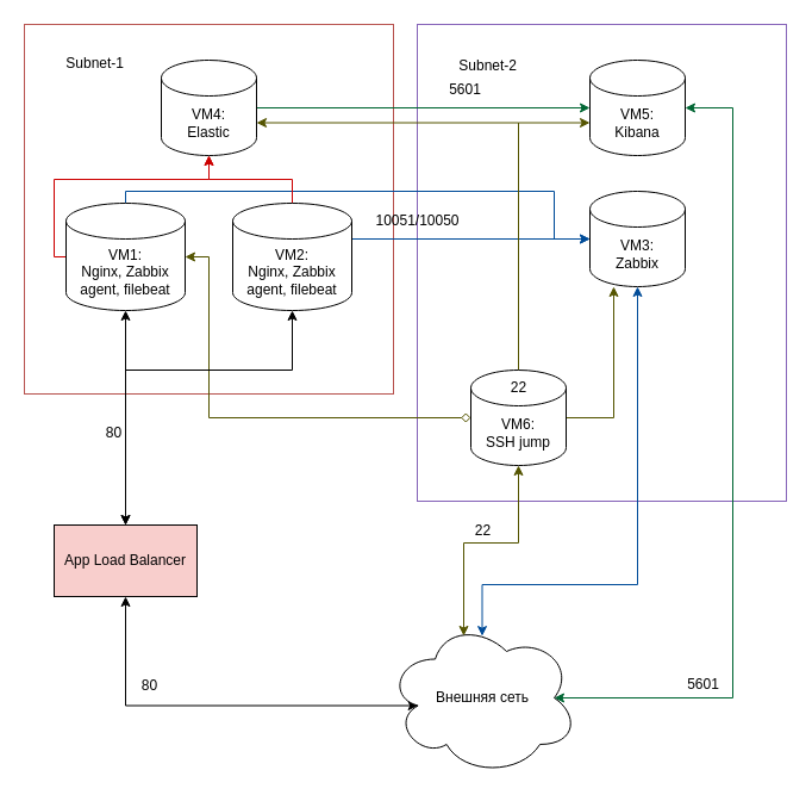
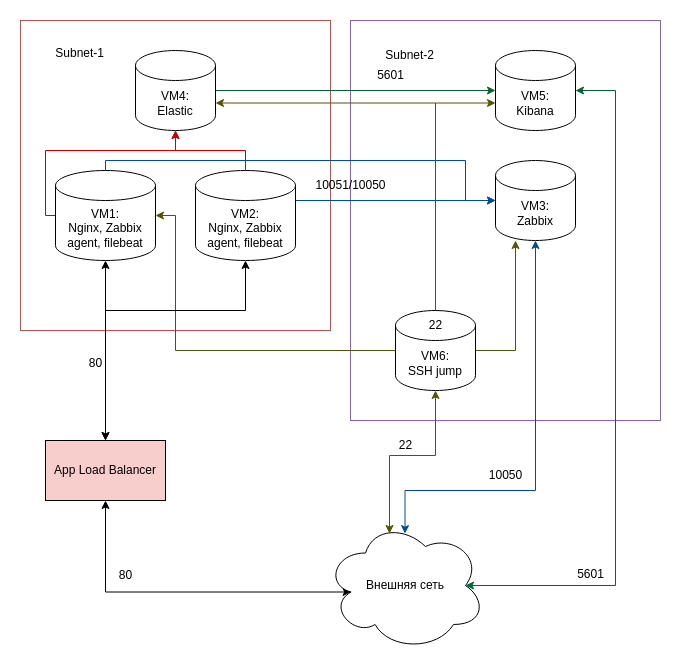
  <mxCell id="0" />
  <mxCell id="1" parent="0" />
  <mxCell id="2" value="&lt;div style=&quot;&quot;&gt;&lt;span style=&quot;background-color: initial;&quot;&gt;&amp;nbsp; &amp;nbsp; &amp;nbsp; &amp;nbsp; &amp;nbsp; Subnet-2&lt;/span&gt;&lt;/div&gt;&lt;br&gt;&lt;br&gt;&lt;br&gt;&lt;br&gt;&lt;br&gt;&lt;br&gt;&lt;br&gt;&lt;br&gt;&lt;br&gt;&lt;div style=&quot;&quot;&gt;&lt;br&gt;&lt;/div&gt;&lt;br&gt;&lt;br&gt;&lt;br&gt;&lt;br&gt;&lt;br&gt;&lt;br&gt;&lt;br&gt;&lt;br&gt;&lt;br&gt;&lt;br&gt;&lt;br&gt;&lt;br&gt;&lt;br&gt;" style="rounded=0;whiteSpace=wrap;html=1;strokeColor=#8563B8;fillColor=default;glass=0;shadow=0;gradientColor=none;align=left;" vertex="1" parent="1"><mxGeometry x="350" y="20" width="310" height="400" as="geometry" /></mxCell>
  <mxCell id="3" value="&lt;div style=&quot;&quot;&gt;&lt;span style=&quot;background-color: initial;&quot;&gt;&amp;nbsp; &amp;nbsp; &amp;nbsp; &amp;nbsp; &amp;nbsp; Subnet-1&lt;/span&gt;&lt;/div&gt;&lt;br&gt;&lt;br&gt;&lt;div style=&quot;&quot;&gt;&lt;br&gt;&lt;/div&gt;&lt;br&gt;&lt;br&gt;&lt;br&gt;&lt;br&gt;&lt;br&gt;&lt;br&gt;&lt;br&gt;&lt;br&gt;&lt;br&gt;&lt;br&gt;&lt;br&gt;&lt;br&gt;&lt;br&gt;&lt;br&gt;" style="rounded=0;whiteSpace=wrap;html=1;strokeColor=#b85450;fillColor=default;glass=0;shadow=0;gradientColor=none;align=left;" vertex="1" parent="1"><mxGeometry x="20" y="20" width="310" height="310" as="geometry" /></mxCell>
  <mxCell id="4" style="edgeStyle=orthogonalEdgeStyle;rounded=0;orthogonalLoop=1;jettySize=auto;html=1;entryX=0.5;entryY=1;entryDx=0;entryDy=0;entryPerimeter=0;strokeColor=#CC0000;" edge="1" parent="1" source="7" target="19"><mxGeometry relative="1" as="geometry"><Array as="points"><mxPoint x="45" y="215" /><mxPoint x="45" y="150" /><mxPoint x="175" y="150" /></Array></mxGeometry></mxCell>
- <mxCell id="5" style="edgeStyle=orthogonalEdgeStyle;rounded=0;orthogonalLoop=1;jettySize=auto;html=1;entryX=0;entryY=0.5;entryDx=0;entryDy=0;entryPerimeter=0;endArrow=diamond;endFill=0;startArrow=classic;startFill=1;strokeColor=#545400;" edge="1" parent="1" source="7" target="26"><mxGeometry relative="1" as="geometry"><mxPoint x="175" y="380" as="targetPoint" /><Array as="points"><mxPoint x="175" y="215" /><mxPoint x="175" y="350" /></Array></mxGeometry></mxCell>
+ <mxCell id="5" style="edgeStyle=orthogonalEdgeStyle;rounded=0;orthogonalLoop=1;jettySize=auto;html=1;entryX=0;entryY=0.5;entryDx=0;entryDy=0;entryPerimeter=0;endArrow=none;endFill=0;startArrow=classic;startFill=1;strokeColor=#545400;" edge="1" parent="1" source="7" target="26"><mxGeometry relative="1" as="geometry"><mxPoint x="175" y="380" as="targetPoint" /><Array as="points"><mxPoint x="175" y="215" /><mxPoint x="175" y="350" /></Array></mxGeometry></mxCell>
  <mxCell id="6" style="edgeStyle=orthogonalEdgeStyle;rounded=0;orthogonalLoop=1;jettySize=auto;html=1;entryX=0;entryY=0.5;entryDx=0;entryDy=0;entryPerimeter=0;strokeColor=#004C99;" edge="1" parent="1" source="7" target="17"><mxGeometry relative="1" as="geometry"><Array as="points"><mxPoint x="105" y="160" /><mxPoint x="465" y="160" /><mxPoint x="465" y="200" /></Array></mxGeometry></mxCell>
  <mxCell id="7" value="VM1:&lt;br&gt;Nginx, Zabbix agent, filebeat" style="shape=cylinder3;whiteSpace=wrap;html=1;boundedLbl=1;backgroundOutline=1;size=15;" vertex="1" parent="1"><mxGeometry x="55" y="170" width="100" height="90" as="geometry" /></mxCell>
  <mxCell id="8" style="edgeStyle=orthogonalEdgeStyle;rounded=0;orthogonalLoop=1;jettySize=auto;html=1;entryX=0.5;entryY=1;entryDx=0;entryDy=0;entryPerimeter=0;strokeColor=#CC0000;" edge="1" parent="1" source="10" target="19"><mxGeometry relative="1" as="geometry"><Array as="points"><mxPoint x="245" y="150" /><mxPoint x="175" y="150" /></Array></mxGeometry></mxCell>
  <mxCell id="9" style="edgeStyle=orthogonalEdgeStyle;rounded=0;orthogonalLoop=1;jettySize=auto;html=1;entryX=0;entryY=0.5;entryDx=0;entryDy=0;entryPerimeter=0;strokeColor=#004C99;" edge="1" parent="1" source="10" target="17"><mxGeometry relative="1" as="geometry"><Array as="points"><mxPoint x="485" y="200" /><mxPoint x="485" y="200" /></Array></mxGeometry></mxCell>
  <mxCell id="10" value="VM2:&lt;br&gt;Nginx, Zabbix agent, filebeat" style="shape=cylinder3;whiteSpace=wrap;html=1;boundedLbl=1;backgroundOutline=1;size=15;" vertex="1" parent="1"><mxGeometry x="195" y="170" width="100" height="90" as="geometry" /></mxCell>
  <mxCell id="11" style="edgeStyle=orthogonalEdgeStyle;rounded=0;orthogonalLoop=1;jettySize=auto;html=1;entryX=0.5;entryY=1;entryDx=0;entryDy=0;entryPerimeter=0;startArrow=classic;startFill=1;" edge="1" parent="1" source="13" target="7"><mxGeometry relative="1" as="geometry" /></mxCell>
  <mxCell id="12" style="edgeStyle=orthogonalEdgeStyle;rounded=0;orthogonalLoop=1;jettySize=auto;html=1;entryX=0.5;entryY=1;entryDx=0;entryDy=0;entryPerimeter=0;startArrow=classic;startFill=1;" edge="1" parent="1" source="13" target="10"><mxGeometry relative="1" as="geometry"><Array as="points"><mxPoint x="105" y="310" /><mxPoint x="245" y="310" /></Array></mxGeometry></mxCell>
  <mxCell id="13" value="App Load Balancer" style="rounded=0;whiteSpace=wrap;html=1;fillColor=#f8cecc;" vertex="1" parent="1"><mxGeometry x="45" y="440" width="120" height="60" as="geometry" /></mxCell>
  <mxCell id="14" style="edgeStyle=orthogonalEdgeStyle;rounded=0;orthogonalLoop=1;jettySize=auto;html=1;entryX=0.5;entryY=1;entryDx=0;entryDy=0;startArrow=classic;startFill=1;exitX=0.16;exitY=0.55;exitDx=0;exitDy=0;exitPerimeter=0;" edge="1" parent="1" source="15" target="13"><mxGeometry relative="1" as="geometry" /></mxCell>
  <mxCell id="15" value="Внешняя сеть" style="ellipse;shape=cloud;whiteSpace=wrap;html=1;" vertex="1" parent="1"><mxGeometry x="325" y="520" width="160" height="130" as="geometry" /></mxCell>
  <mxCell id="16" style="edgeStyle=orthogonalEdgeStyle;rounded=0;orthogonalLoop=1;jettySize=auto;html=1;entryX=0.497;entryY=0.101;entryDx=0;entryDy=0;entryPerimeter=0;startArrow=classic;startFill=1;strokeColor=#004C99;" edge="1" parent="1" source="17" target="15"><mxGeometry relative="1" as="geometry"><Array as="points"><mxPoint x="535" y="490" /><mxPoint x="405" y="490" /></Array></mxGeometry></mxCell>
  <mxCell id="17" value="VM3:&lt;br&gt;Zabbix" style="shape=cylinder3;whiteSpace=wrap;html=1;boundedLbl=1;backgroundOutline=1;size=15;" vertex="1" parent="1"><mxGeometry x="495" y="160" width="80" height="80" as="geometry" /></mxCell>
  <mxCell id="18" style="edgeStyle=orthogonalEdgeStyle;rounded=0;orthogonalLoop=1;jettySize=auto;html=1;entryX=0;entryY=0.5;entryDx=0;entryDy=0;entryPerimeter=0;strokeColor=#006633;" edge="1" parent="1" source="19" target="21"><mxGeometry relative="1" as="geometry" /></mxCell>
  <mxCell id="19" value="VM4:&lt;br&gt;Elastic" style="shape=cylinder3;whiteSpace=wrap;html=1;boundedLbl=1;backgroundOutline=1;size=15;" vertex="1" parent="1"><mxGeometry x="135" y="50" width="80" height="80" as="geometry" /></mxCell>
  <mxCell id="20" style="edgeStyle=orthogonalEdgeStyle;rounded=0;orthogonalLoop=1;jettySize=auto;html=1;entryX=0.875;entryY=0.5;entryDx=0;entryDy=0;entryPerimeter=0;startArrow=classic;startFill=1;strokeColor=#006633;" edge="1" parent="1" source="21" target="15"><mxGeometry relative="1" as="geometry"><Array as="points"><mxPoint x="615" y="90" /><mxPoint x="615" y="585" /></Array></mxGeometry></mxCell>
  <mxCell id="21" value="VM5:&lt;br&gt;Kibana" style="shape=cylinder3;whiteSpace=wrap;html=1;boundedLbl=1;backgroundOutline=1;size=15;" vertex="1" parent="1"><mxGeometry x="495" y="50" width="80" height="80" as="geometry" /></mxCell>
  <mxCell id="22" style="edgeStyle=orthogonalEdgeStyle;rounded=0;orthogonalLoop=1;jettySize=auto;html=1;entryX=0.4;entryY=0.1;entryDx=0;entryDy=0;entryPerimeter=0;startArrow=classic;startFill=1;strokeColor=#545400;" edge="1" parent="1" source="26" target="15"><mxGeometry relative="1" as="geometry" /></mxCell>
  <mxCell id="23" style="edgeStyle=orthogonalEdgeStyle;rounded=0;orthogonalLoop=1;jettySize=auto;html=1;entryX=0.25;entryY=1;entryDx=0;entryDy=0;entryPerimeter=0;strokeColor=#545400;" edge="1" parent="1" source="26" target="17"><mxGeometry relative="1" as="geometry" /></mxCell>
  <mxCell id="24" style="edgeStyle=orthogonalEdgeStyle;rounded=0;orthogonalLoop=1;jettySize=auto;html=1;entryX=0;entryY=0;entryDx=0;entryDy=52.5;entryPerimeter=0;strokeColor=#545400;" edge="1" parent="1" source="26" target="21"><mxGeometry relative="1" as="geometry"><Array as="points"><mxPoint x="435" y="103" /></Array></mxGeometry></mxCell>
  <mxCell id="25" style="edgeStyle=orthogonalEdgeStyle;rounded=0;orthogonalLoop=1;jettySize=auto;html=1;entryX=1;entryY=0;entryDx=0;entryDy=52.5;entryPerimeter=0;strokeColor=#545400;" edge="1" parent="1" source="26" target="19"><mxGeometry relative="1" as="geometry"><Array as="points"><mxPoint x="435" y="103" /></Array></mxGeometry></mxCell>
  <mxCell id="26" value="VM6:&lt;br&gt;SSH jump" style="shape=cylinder3;whiteSpace=wrap;html=1;boundedLbl=1;backgroundOutline=1;size=15;" vertex="1" parent="1"><mxGeometry x="395" y="310" width="80" height="80" as="geometry" /></mxCell>
  <mxCell id="27" value="80" style="text;html=1;align=center;verticalAlign=middle;resizable=0;points=[];autosize=1;strokeColor=none;fillColor=none;" vertex="1" parent="1"><mxGeometry x="105" y="559.5" width="40" height="30" as="geometry" /></mxCell>
  <mxCell id="28" value="80" style="text;html=1;align=center;verticalAlign=middle;resizable=0;points=[];autosize=1;strokeColor=none;fillColor=none;" vertex="1" parent="1"><mxGeometry x="75" y="348" width="40" height="30" as="geometry" /></mxCell>
  <mxCell id="29" value="22" style="text;html=1;align=center;verticalAlign=middle;resizable=0;points=[];autosize=1;strokeColor=none;fillColor=none;" vertex="1" parent="1"><mxGeometry x="385" y="430" width="40" height="30" as="geometry" /></mxCell>
  <mxCell id="30" value="10051/10050" style="text;html=1;align=center;verticalAlign=middle;resizable=0;points=[];autosize=1;strokeColor=none;fillColor=none;" vertex="1" parent="1"><mxGeometry x="305" y="170" width="90" height="30" as="geometry" /></mxCell>
+ <mxCell id="31" value="10050" style="text;html=1;align=center;verticalAlign=middle;resizable=0;points=[];autosize=1;strokeColor=none;fillColor=none;" vertex="1" parent="1"><mxGeometry x="475" y="460" width="60" height="30" as="geometry" /></mxCell>
  <mxCell id="32" value="5601" style="text;html=1;align=center;verticalAlign=middle;resizable=0;points=[];autosize=1;strokeColor=none;fillColor=none;" vertex="1" parent="1"><mxGeometry x="565" y="559" width="50" height="30" as="geometry" /></mxCell>
  <mxCell id="33" value="22" style="text;html=1;align=center;verticalAlign=middle;resizable=0;points=[];autosize=1;strokeColor=none;fillColor=none;" vertex="1" parent="1"><mxGeometry x="415" y="310" width="40" height="30" as="geometry" /></mxCell>
  <mxCell id="34" value="5601" style="text;html=1;align=center;verticalAlign=middle;resizable=0;points=[];autosize=1;strokeColor=none;fillColor=none;" vertex="1" parent="1"><mxGeometry x="365" y="60" width="50" height="30" as="geometry" /></mxCell>
